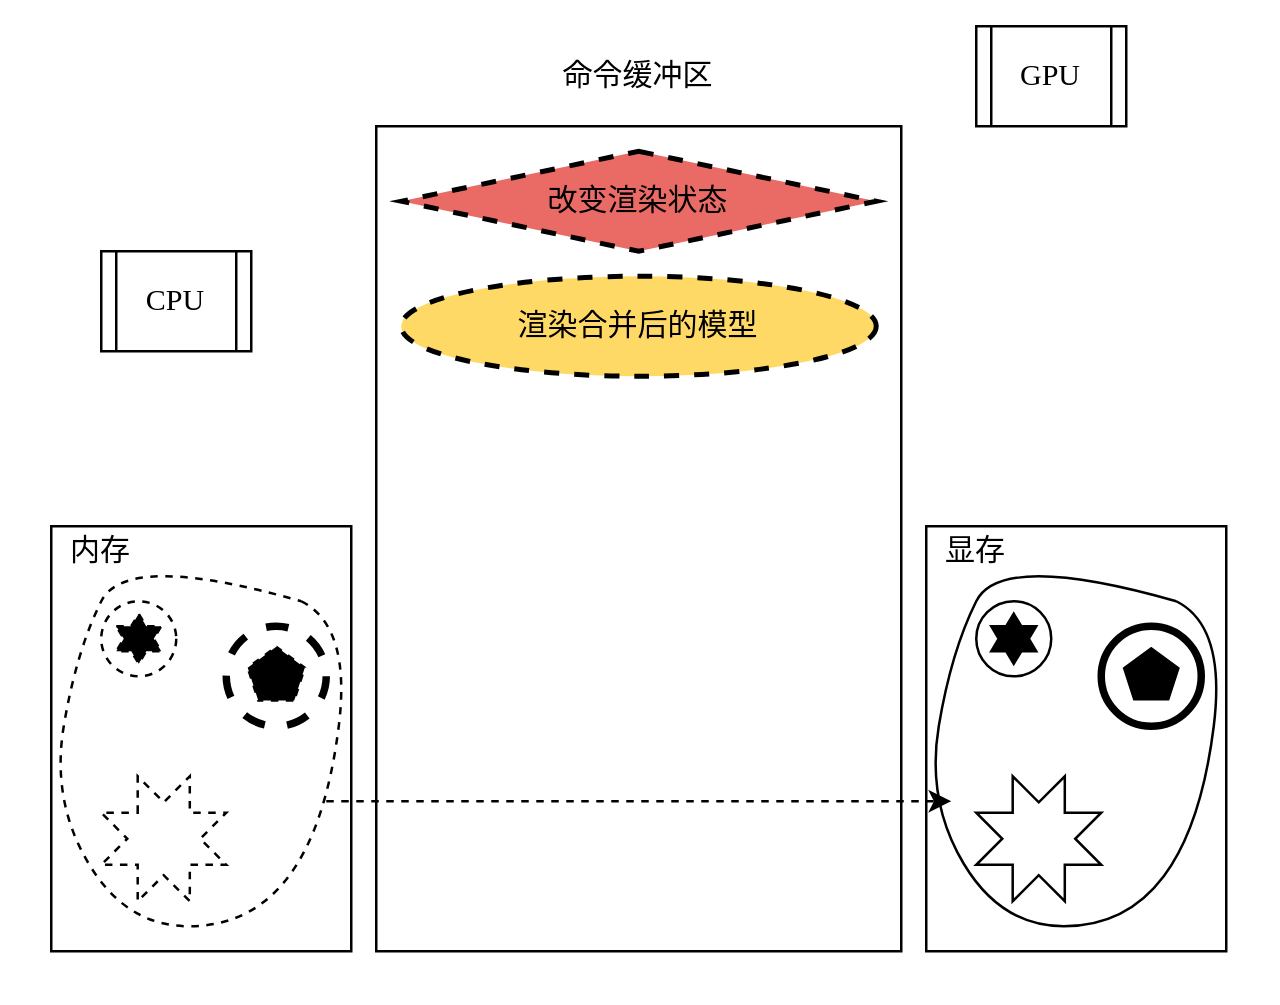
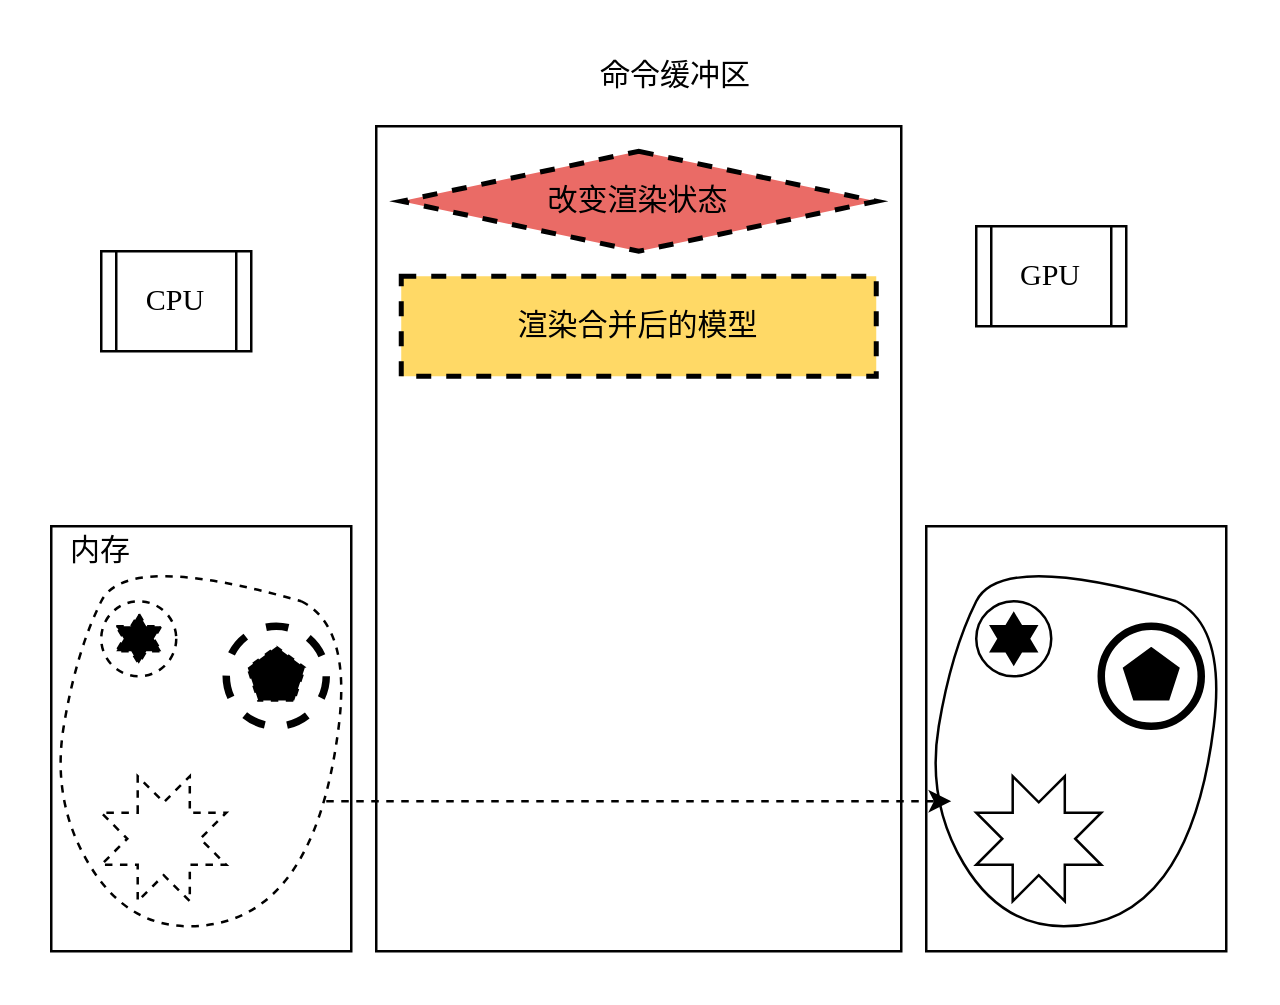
  <mxCell id="0" />
  <mxCell id="1" parent="0" />
  <mxCell id="2" value="" style="rounded=0;whiteSpace=wrap;html=1;" vertex="1" parent="1"><mxGeometry x="150" y="50" width="210" height="330" as="geometry" /></mxCell>
- <mxCell id="3" value="&lt;font&gt;命令缓冲区&lt;/font&gt;" style="text;html=1;strokeColor=none;fillColor=none;align=center;verticalAlign=middle;whiteSpace=wrap;rounded=0;fontFamily=Verdana;" vertex="1" parent="1"><mxGeometry x="185" y="20" width="140" height="20" as="geometry" /></mxCell>
+ <mxCell id="3" value="&lt;font&gt;命令缓冲区&lt;/font&gt;" style="text;html=1;strokeColor=none;fillColor=none;align=center;verticalAlign=middle;whiteSpace=wrap;rounded=0;fontFamily=Verdana;" vertex="1" parent="1"><mxGeometry x="200" y="20" width="140" height="20" as="geometry" /></mxCell>
  <mxCell id="4" value="改变渲染状态" style="rhombus;whiteSpace=wrap;html=1;fillColor=#EA6B66;gradientColor=none;fontFamily=Verdana;dashed=1;perimeterSpacing=0;strokeWidth=2;" vertex="1" parent="1"><mxGeometry x="160" y="60" width="190" height="40" as="geometry" /></mxCell>
- <mxCell id="5" value="渲染合并后的模型" style="ellipse;whiteSpace=wrap;html=1;fillColor=#FFD966;gradientColor=none;fontFamily=Verdana;dashed=1;perimeterSpacing=0;strokeWidth=2;" vertex="1" parent="1"><mxGeometry x="160" y="110" width="190" height="40" as="geometry" /></mxCell>
+ <mxCell id="5" value="渲染合并后的模型" style="rounded=0;whiteSpace=wrap;html=1;fillColor=#FFD966;gradientColor=none;fontFamily=Verdana;dashed=1;perimeterSpacing=0;strokeWidth=2;" vertex="1" parent="1"><mxGeometry x="160" y="110" width="190" height="40" as="geometry" /></mxCell>
  <mxCell id="6" value="CPU" style="shape=process;whiteSpace=wrap;html=1;backgroundOutline=1;rounded=0;fillColor=none;gradientColor=none;fontFamily=Verdana;" vertex="1" parent="1"><mxGeometry x="40" y="100" width="60" height="40" as="geometry" /></mxCell>
- <mxCell id="7" value="GPU" style="shape=process;whiteSpace=wrap;html=1;backgroundOutline=1;rounded=0;fillColor=none;gradientColor=none;fontFamily=Verdana;" vertex="1" parent="1"><mxGeometry x="390" y="10" width="60" height="40" as="geometry" /></mxCell>
+ <mxCell id="7" value="GPU" style="shape=process;whiteSpace=wrap;html=1;backgroundOutline=1;rounded=0;fillColor=none;gradientColor=none;fontFamily=Verdana;" vertex="1" parent="1"><mxGeometry x="390" y="90" width="60" height="40" as="geometry" /></mxCell>
  <mxCell id="8" value="" style="rounded=0;whiteSpace=wrap;html=1;strokeWidth=1;movable=0;resizable=0;rotatable=0;deletable=0;editable=0;connectable=0;" vertex="1" parent="1"><mxGeometry x="370" y="210" width="120" height="170" as="geometry" /></mxCell>
- <mxCell id="9" value="显存" style="text;html=1;strokeColor=none;fillColor=none;align=center;verticalAlign=middle;whiteSpace=wrap;rounded=0;movable=0;resizable=0;rotatable=0;deletable=0;editable=0;connectable=0;" vertex="1" parent="1"><mxGeometry x="370" y="210" width="40" height="20" as="geometry" /></mxCell>
  <mxCell id="10" value="" style="shape=mxgraph.bpmn.shape;html=1;verticalLabelPosition=bottom;labelBackgroundColor=#ffffff;verticalAlign=top;align=center;perimeter=ellipsePerimeter;outlineConnect=0;outline=standard;symbol=star;strokeWidth=1;movable=0;resizable=0;rotatable=0;deletable=0;editable=0;connectable=0;" vertex="1" parent="1"><mxGeometry x="390" y="240" width="30" height="30" as="geometry" /></mxCell>
  <mxCell id="11" value="" style="shape=mxgraph.bpmn.shape;html=1;verticalLabelPosition=bottom;labelBackgroundColor=#ffffff;verticalAlign=top;align=center;perimeter=ellipsePerimeter;outlineConnect=0;outline=end;symbol=multiple;strokeWidth=1;movable=0;resizable=0;rotatable=0;deletable=0;editable=0;connectable=0;" vertex="1" parent="1"><mxGeometry x="440" y="250" width="40" height="40" as="geometry" /></mxCell>
  <mxCell id="12" value="" style="verticalLabelPosition=bottom;verticalAlign=top;html=1;shape=mxgraph.basic.8_point_star;strokeWidth=1;movable=0;resizable=0;rotatable=0;deletable=0;editable=0;connectable=0;" vertex="1" parent="1"><mxGeometry x="390" y="310" width="50" height="50" as="geometry" /></mxCell>
  <mxCell id="13" value="" style="rounded=0;whiteSpace=wrap;html=1;strokeWidth=1;movable=0;resizable=0;rotatable=0;deletable=0;editable=0;connectable=0;" vertex="1" parent="1"><mxGeometry x="20" y="210" width="120" height="170" as="geometry" /></mxCell>
  <mxCell id="14" value="内存" style="text;html=1;strokeColor=none;fillColor=none;align=center;verticalAlign=middle;whiteSpace=wrap;rounded=0;movable=1;resizable=1;rotatable=1;deletable=1;editable=1;connectable=1;" vertex="1" parent="1"><mxGeometry x="20" y="210" width="40" height="20" as="geometry" /></mxCell>
  <mxCell id="15" value="" style="shape=mxgraph.bpmn.shape;html=1;verticalLabelPosition=bottom;labelBackgroundColor=#ffffff;verticalAlign=top;align=center;perimeter=ellipsePerimeter;outlineConnect=0;outline=standard;symbol=star;strokeWidth=1;dashed=1;movable=0;resizable=0;rotatable=0;deletable=0;editable=0;connectable=0;" vertex="1" parent="1"><mxGeometry x="40" y="240" width="30" height="30" as="geometry" /></mxCell>
  <mxCell id="16" value="" style="shape=mxgraph.bpmn.shape;html=1;verticalLabelPosition=bottom;labelBackgroundColor=#ffffff;verticalAlign=top;align=center;perimeter=ellipsePerimeter;outlineConnect=0;outline=end;symbol=multiple;strokeWidth=1;dashed=1;movable=0;resizable=0;rotatable=0;deletable=0;editable=0;connectable=0;" vertex="1" parent="1"><mxGeometry x="90" y="250" width="40" height="40" as="geometry" /></mxCell>
  <mxCell id="17" value="" style="verticalLabelPosition=bottom;verticalAlign=top;html=1;shape=mxgraph.basic.8_point_star;strokeWidth=1;dashed=1;movable=0;resizable=0;rotatable=0;deletable=0;editable=0;connectable=0;" vertex="1" parent="1"><mxGeometry x="40" y="310" width="50" height="50" as="geometry" /></mxCell>
  <mxCell id="18" value="" style="endArrow=none;html=1;curved=1;endFill=0;dashed=1;movable=0;resizable=0;rotatable=0;deletable=0;editable=0;connectable=0;" edge="1" parent="1"><mxGeometry width="50" height="50" relative="1" as="geometry"><mxPoint x="120" y="240" as="sourcePoint" /><mxPoint x="120" y="240" as="targetPoint" /><Array as="points"><mxPoint x="140" y="250" /><mxPoint x="130" y="330" /><mxPoint x="100" y="370" /><mxPoint x="50" y="370" /><mxPoint x="20" y="320" /><mxPoint x="30" y="260" /><mxPoint x="50" y="220" /></Array></mxGeometry></mxCell>
  <mxCell id="19" value="" style="endArrow=none;html=1;curved=1;endFill=0;movable=0;resizable=0;rotatable=0;deletable=0;editable=0;connectable=0;" edge="1" parent="1"><mxGeometry width="50" height="50" relative="1" as="geometry"><mxPoint x="470" y="240" as="sourcePoint" /><mxPoint x="470" y="240" as="targetPoint" /><Array as="points"><mxPoint x="490" y="250" /><mxPoint x="480" y="330" /><mxPoint x="450" y="370" /><mxPoint x="400" y="370" /><mxPoint x="370" y="320" /><mxPoint x="380" y="260" /><mxPoint x="400" y="220" /></Array></mxGeometry></mxCell>
  <mxCell id="20" value="" style="endArrow=classic;html=1;dashed=1;" edge="1" parent="1"><mxGeometry width="50" height="50" relative="1" as="geometry"><mxPoint x="130" y="320" as="sourcePoint" /><mxPoint x="380" y="320" as="targetPoint" /></mxGeometry></mxCell>
